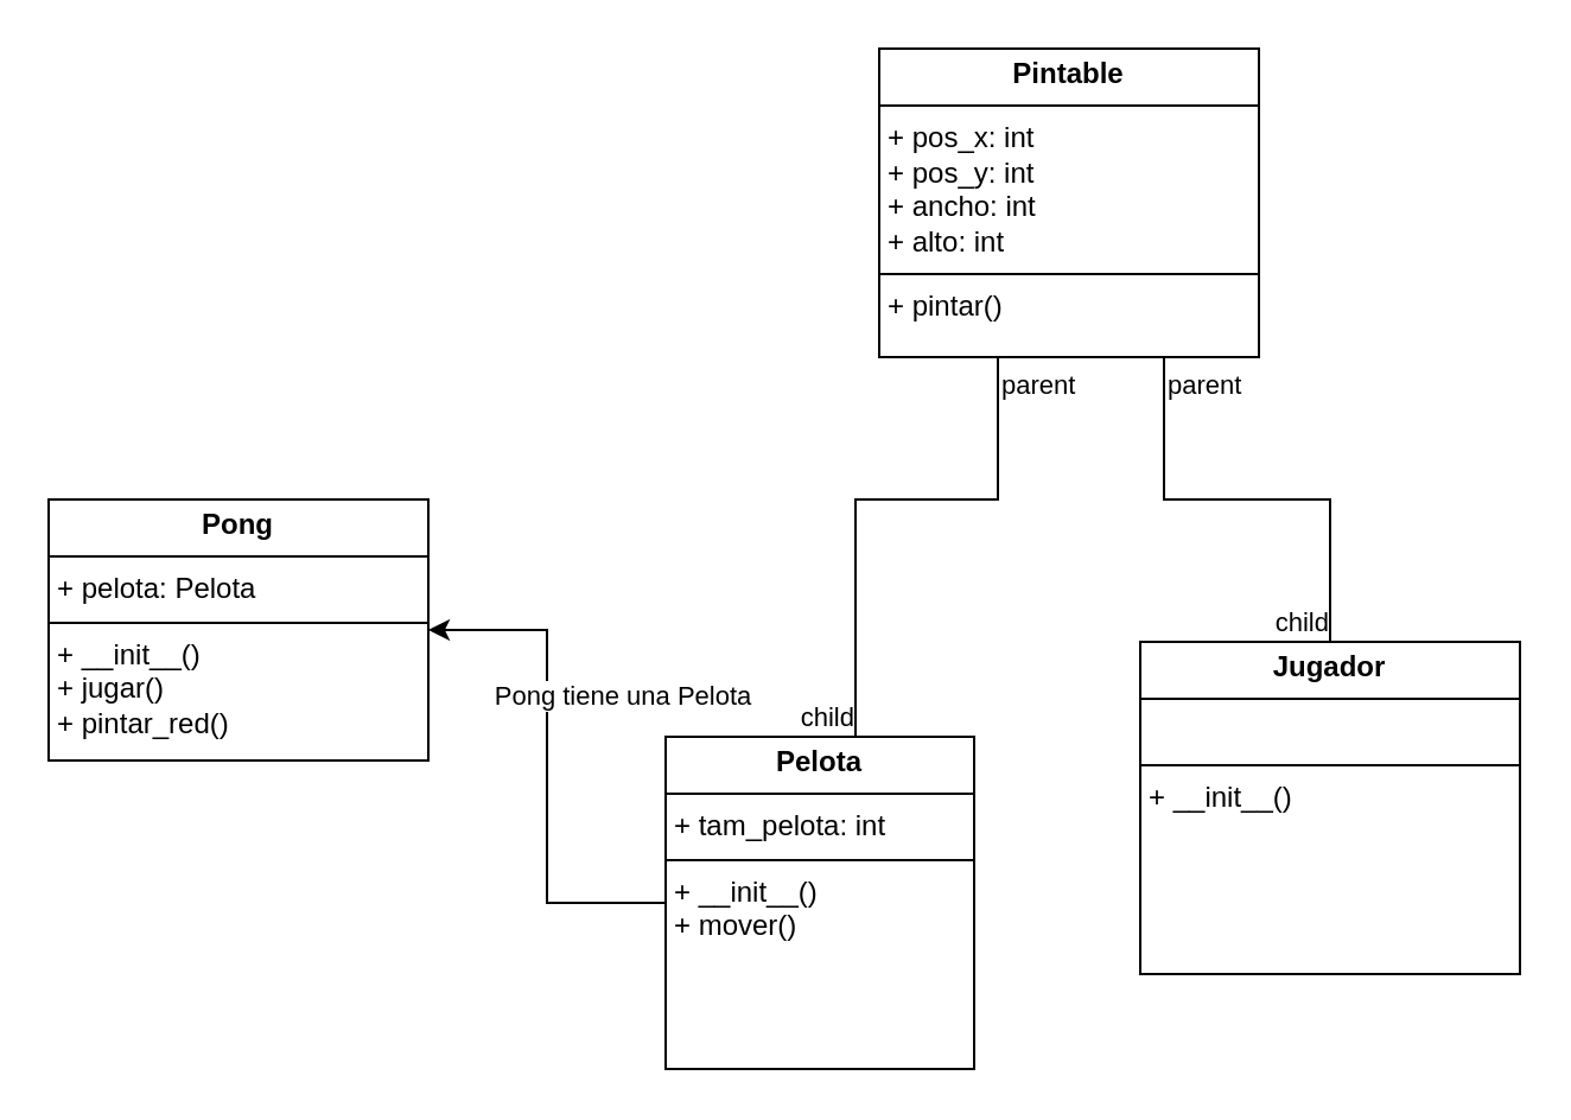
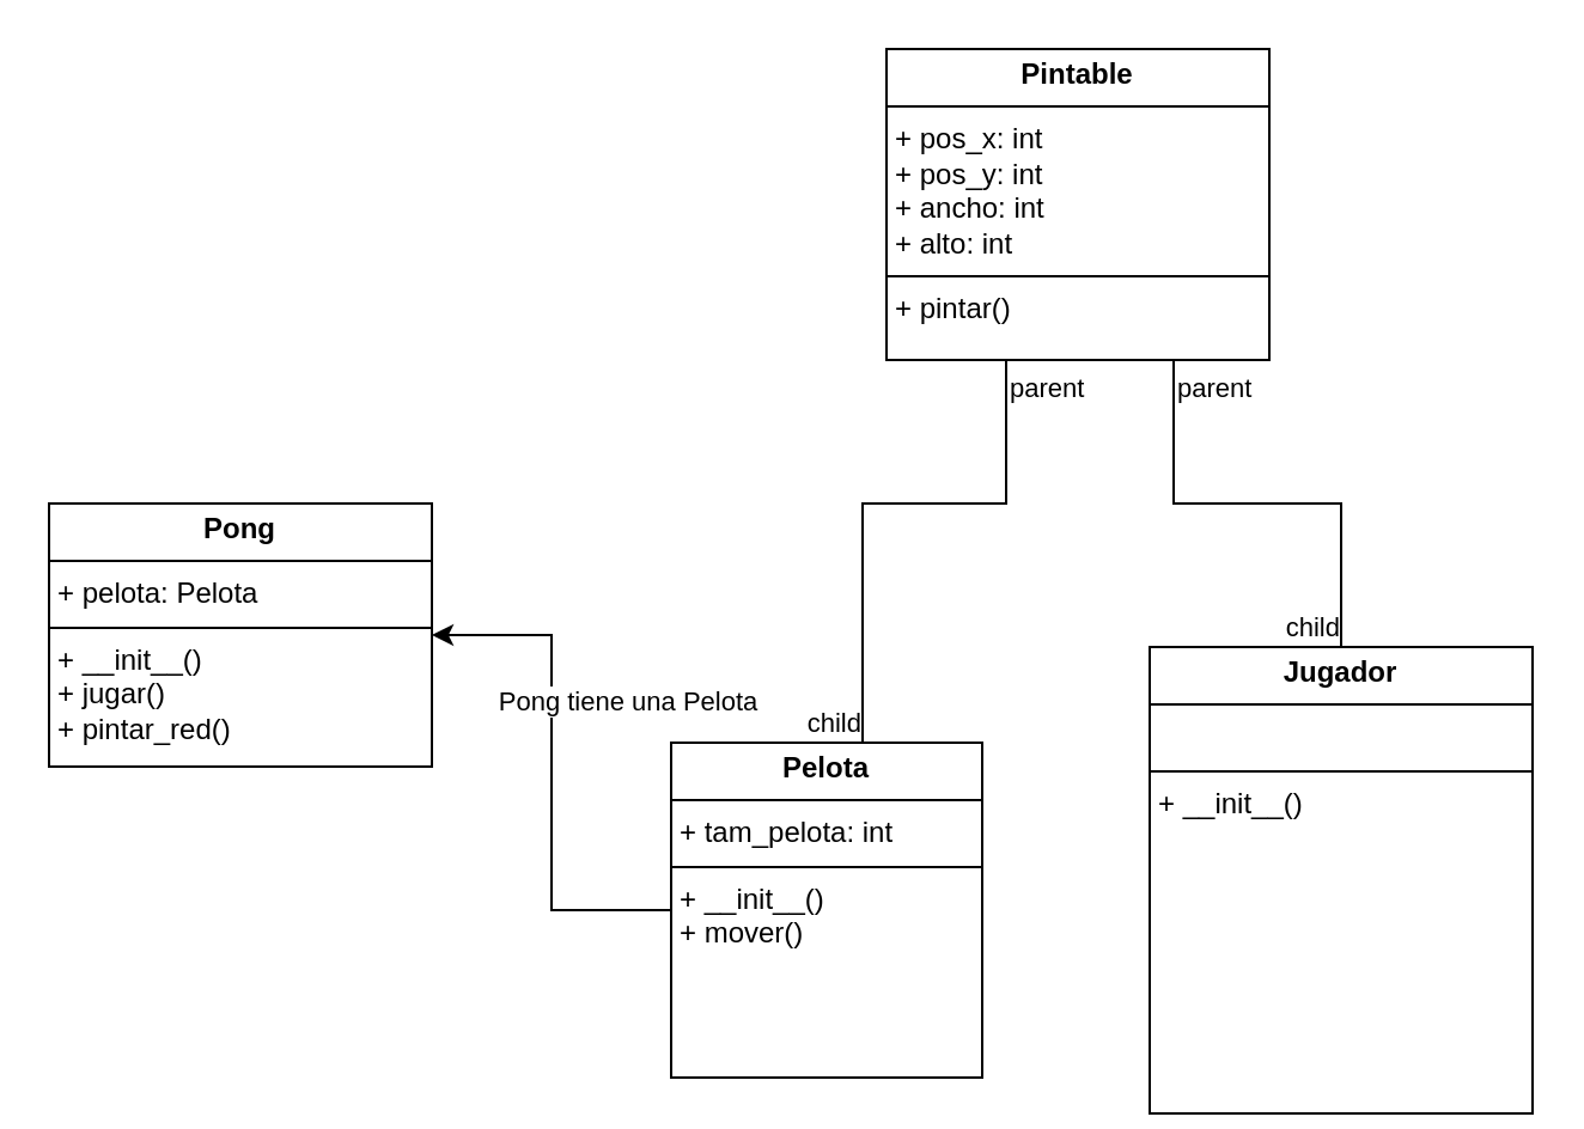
  <mxCell id="0" />
  <mxCell id="1" parent="0" />
  <mxCell id="2" value="&lt;p style=&quot;margin:0px;margin-top:4px;text-align:center;&quot;&gt;&lt;b&gt;Pong&lt;/b&gt;&lt;/p&gt;&lt;hr size=&quot;1&quot; style=&quot;border-style:solid;&quot;&gt;&lt;p style=&quot;margin:0px;margin-left:4px;&quot;&gt;+ pelota: Pelota&lt;/p&gt;&lt;hr size=&quot;1&quot; style=&quot;border-style:solid;&quot;&gt;&lt;p style=&quot;margin:0px;margin-left:4px;&quot;&gt;+ __init__()&lt;/p&gt;&lt;p style=&quot;margin:0px;margin-left:4px;&quot;&gt;+ jugar()&lt;/p&gt;&lt;p style=&quot;margin:0px;margin-left:4px;&quot;&gt;+ pintar_red()&lt;/p&gt;" style="verticalAlign=top;align=left;overflow=fill;html=1;whiteSpace=wrap;" vertex="1" parent="1"><mxGeometry x="20" y="210" width="160" height="110" as="geometry" /></mxCell>
  <mxCell id="3" style="edgeStyle=orthogonalEdgeStyle;rounded=0;orthogonalLoop=1;jettySize=auto;html=1;" edge="1" parent="1" source="5" target="2"><mxGeometry relative="1" as="geometry" /></mxCell>
  <mxCell id="4" value="Pong tiene una Pelota" style="edgeLabel;html=1;align=center;verticalAlign=middle;resizable=0;points=[];" vertex="1" connectable="0" parent="3"><mxGeometry x="0.446" y="-2" relative="1" as="geometry"><mxPoint x="29" y="17" as="offset" /></mxGeometry></mxCell>
  <mxCell id="5" value="&lt;p style=&quot;margin:0px;margin-top:4px;text-align:center;&quot;&gt;&lt;b&gt;Pelota&lt;/b&gt;&lt;/p&gt;&lt;hr size=&quot;1&quot; style=&quot;border-style:solid;&quot;&gt;&lt;p style=&quot;margin:0px;margin-left:4px;&quot;&gt;+ tam_pelota: int&lt;/p&gt;&lt;hr size=&quot;1&quot; style=&quot;border-style:solid;&quot;&gt;&lt;p style=&quot;margin:0px;margin-left:4px;&quot;&gt;+ __init__()&lt;/p&gt;&lt;p style=&quot;margin:0px;margin-left:4px;&quot;&gt;+ mover()&lt;/p&gt;" style="verticalAlign=top;align=left;overflow=fill;html=1;whiteSpace=wrap;" vertex="1" parent="1"><mxGeometry x="280" y="310" width="130" height="140" as="geometry" /></mxCell>
  <mxCell id="6" value="&lt;p style=&quot;margin:0px;margin-top:4px;text-align:center;&quot;&gt;&lt;b&gt;Pintable&lt;/b&gt;&lt;/p&gt;&lt;hr size=&quot;1&quot; style=&quot;border-style:solid;&quot;&gt;&lt;p style=&quot;margin:0px;margin-left:4px;&quot;&gt;+ pos_x: int&lt;/p&gt;&lt;p style=&quot;margin:0px;margin-left:4px;&quot;&gt;+ pos_y: int&lt;/p&gt;&lt;p style=&quot;margin:0px;margin-left:4px;&quot;&gt;+ ancho: int&lt;/p&gt;&lt;p style=&quot;margin:0px;margin-left:4px;&quot;&gt;+ alto: int&lt;/p&gt;&lt;hr size=&quot;1&quot; style=&quot;border-style:solid;&quot;&gt;&lt;p style=&quot;margin:0px;margin-left:4px;&quot;&gt;+ pintar()&lt;/p&gt;" style="verticalAlign=top;align=left;overflow=fill;html=1;whiteSpace=wrap;" vertex="1" parent="1"><mxGeometry x="370" y="20" width="160" height="130" as="geometry" /></mxCell>
  <mxCell id="7" value="" style="endArrow=none;html=1;edgeStyle=orthogonalEdgeStyle;rounded=0;" edge="1" parent="1" source="6" target="5"><mxGeometry relative="1" as="geometry"><mxPoint x="330" y="160" as="sourcePoint" /><mxPoint x="170" y="280" as="targetPoint" /><Array as="points"><mxPoint x="420" y="210" /><mxPoint x="360" y="210" /></Array></mxGeometry></mxCell>
  <mxCell id="8" value="parent" style="edgeLabel;resizable=0;html=1;align=left;verticalAlign=bottom;" connectable="0" vertex="1" parent="7"><mxGeometry x="-1" relative="1" as="geometry"><mxPoint y="20" as="offset" /></mxGeometry></mxCell>
  <mxCell id="9" value="child" style="edgeLabel;resizable=0;html=1;align=right;verticalAlign=bottom;" connectable="0" vertex="1" parent="7"><mxGeometry x="1" relative="1" as="geometry" /></mxCell>
- <mxCell id="10" value="&lt;p style=&quot;margin:0px;margin-top:4px;text-align:center;&quot;&gt;&lt;b&gt;Jugador&lt;/b&gt;&lt;/p&gt;&lt;hr size=&quot;1&quot; style=&quot;border-style:solid;&quot;&gt;&lt;p style=&quot;margin:0px;margin-left:4px;&quot;&gt;&lt;br&gt;&lt;/p&gt;&lt;hr size=&quot;1&quot; style=&quot;border-style:solid;&quot;&gt;&lt;p style=&quot;margin:0px;margin-left:4px;&quot;&gt;+ __init__()&lt;/p&gt;&lt;p style=&quot;margin:0px;margin-left:4px;&quot;&gt;&lt;br&gt;&lt;/p&gt;" style="verticalAlign=top;align=left;overflow=fill;html=1;whiteSpace=wrap;" vertex="1" parent="1"><mxGeometry x="480" y="270" width="160" height="140" as="geometry" /></mxCell>
+ <mxCell id="10" value="&lt;p style=&quot;margin:0px;margin-top:4px;text-align:center;&quot;&gt;&lt;b&gt;Jugador&lt;/b&gt;&lt;/p&gt;&lt;hr size=&quot;1&quot; style=&quot;border-style:solid;&quot;&gt;&lt;p style=&quot;margin:0px;margin-left:4px;&quot;&gt;&lt;br&gt;&lt;/p&gt;&lt;hr size=&quot;1&quot; style=&quot;border-style:solid;&quot;&gt;&lt;p style=&quot;margin:0px;margin-left:4px;&quot;&gt;+ __init__()&lt;/p&gt;&lt;p style=&quot;margin:0px;margin-left:4px;&quot;&gt;&lt;br&gt;&lt;/p&gt;" style="verticalAlign=top;align=left;overflow=fill;html=1;whiteSpace=wrap;" vertex="1" parent="1"><mxGeometry x="480" y="270" width="160" height="195" as="geometry" /></mxCell>
  <mxCell id="11" value="" style="endArrow=none;html=1;edgeStyle=orthogonalEdgeStyle;rounded=0;" edge="1" parent="1" source="6" target="10"><mxGeometry relative="1" as="geometry"><mxPoint x="330" y="160" as="sourcePoint" /><mxPoint x="370" y="320" as="targetPoint" /><Array as="points"><mxPoint x="490" y="210" /><mxPoint x="560" y="210" /></Array></mxGeometry></mxCell>
  <mxCell id="12" value="parent" style="edgeLabel;resizable=0;html=1;align=left;verticalAlign=bottom;" connectable="0" vertex="1" parent="11"><mxGeometry x="-1" relative="1" as="geometry"><mxPoint y="20" as="offset" /></mxGeometry></mxCell>
  <mxCell id="13" value="child" style="edgeLabel;resizable=0;html=1;align=right;verticalAlign=bottom;" connectable="0" vertex="1" parent="11"><mxGeometry x="1" relative="1" as="geometry" /></mxCell>
